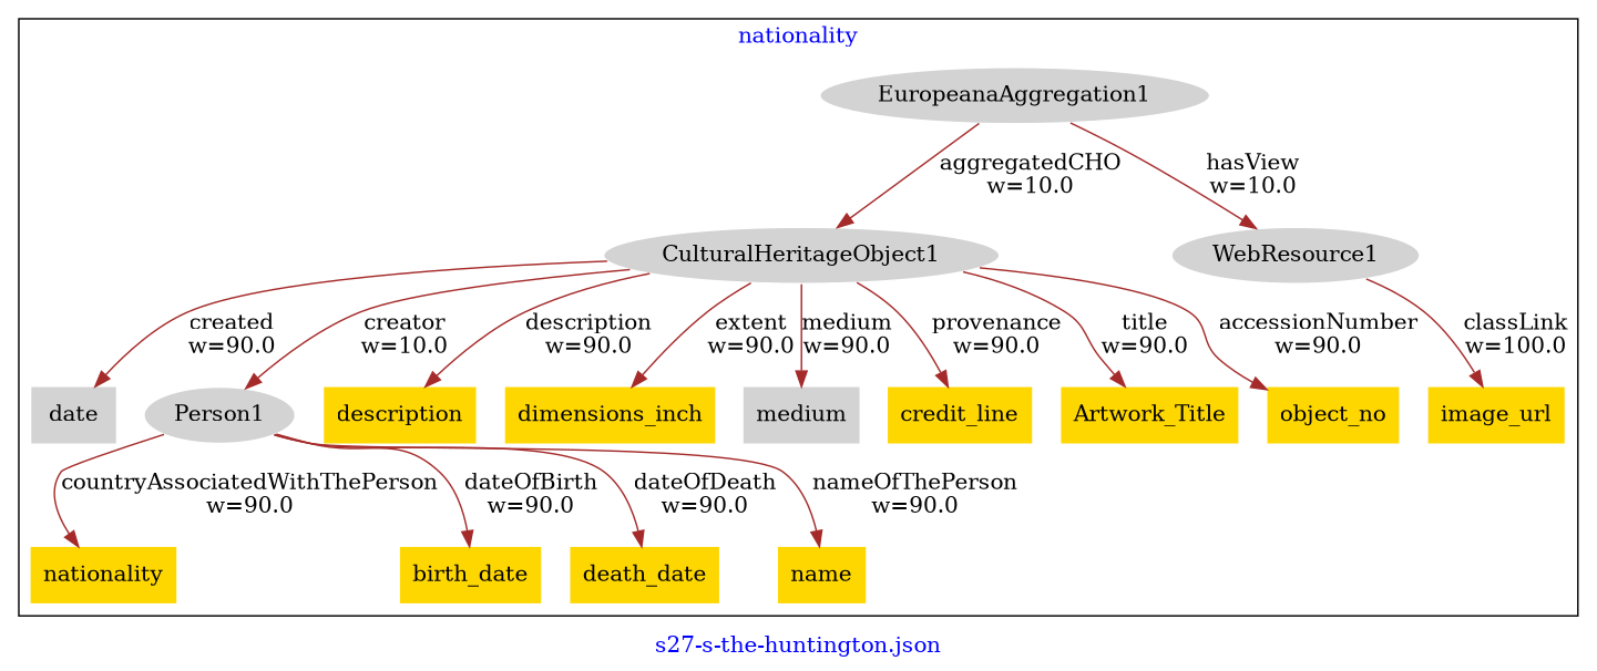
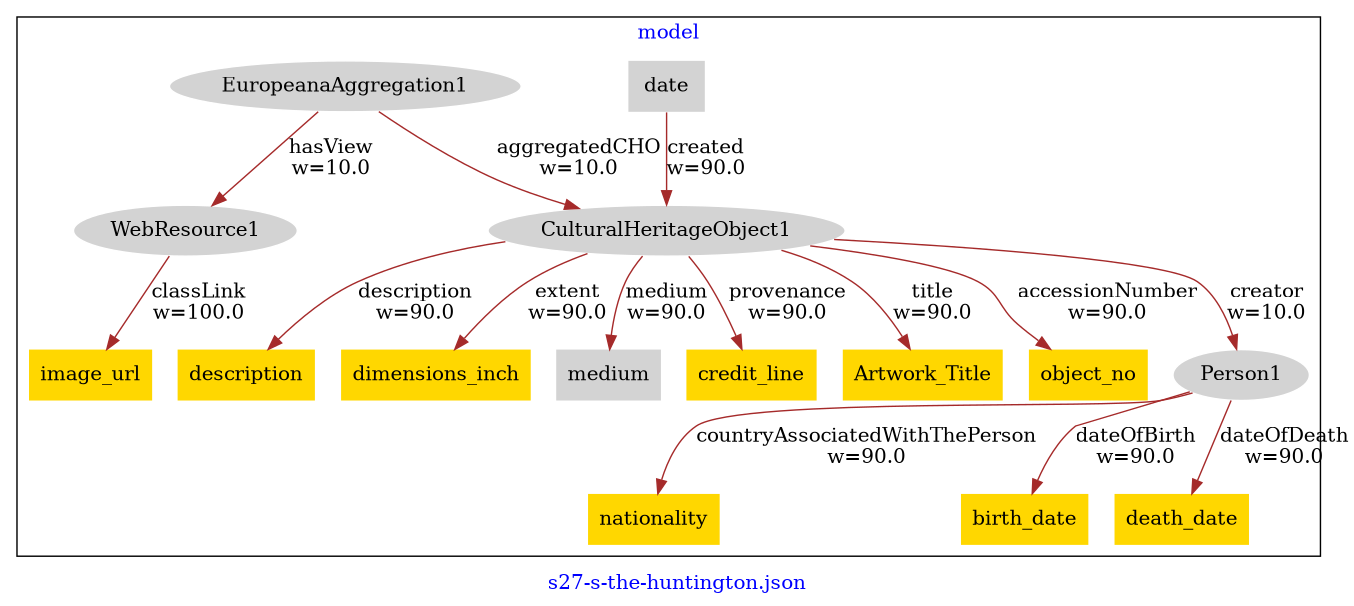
  digraph {
    fontcolor=blue
    label="s27-s-the-huntington.json"
    remincross=true
    node [fillcolor=gold style=filled shape=plaintext]
    edge [color=brown fontcolor=black]
    n1 [color=white fillcolor=lightgray label="CulturalHeritageObject1\n" shape=""]
    n2 [fillcolor=lightgray label="date\n"]
    n3 [color=white fillcolor=lightgray label="Person1\n" shape=""]
    n4 [label="description\n"]
    n5 [label="dimensions_inch\n"]
    n6 [fillcolor=lightgray label="medium\n"]
    n7 [label="credit_line\n"]
    n8 [label="Artwork_Title\n"]
    n9 [label="object_no\n"]
    n10 [label="nationality\n"]
    n11 [label="birth_date\n"]
    n12 [label="death_date\n"]
-   n13 [label="name\n"]
    n14 [color=white fillcolor=lightgray label="EuropeanaAggregation1\n" shape=""]
    n15 [color=white fillcolor=lightgray label="WebResource1\n" shape=""]
    n16 [label="image_url\n"]
    subgraph cluster_1 {
-     label=nationality
+     label=model
      n1
      n2
      n3
      n4
      n5
      n6
      n7
      n8
      n9
      n10
      n11
      n12
-     n13
      n14
      n15
      n16
    }
-   n1 -> n2 [label="created\nw=90.0"]
+   n2 -> n1 [label="created\nw=90.0"]
    n1 -> n3 [label="creator\nw=10.0"]
    n1 -> n4 [label="description\nw=90.0"]
    n1 -> n5 [label="extent\nw=90.0"]
    n1 -> n6 [label="medium\nw=90.0"]
    n1 -> n7 [label="provenance\nw=90.0"]
    n1 -> n8 [label="title\nw=90.0"]
    n1 -> n9 [label="accessionNumber\nw=90.0"]
    n3 -> n10 [label="countryAssociatedWithThePerson\nw=90.0"]
    n3 -> n11 [label="dateOfBirth\nw=90.0"]
    n3 -> n12 [label="dateOfDeath\nw=90.0"]
-   n3 -> n13 [label="nameOfThePerson\nw=90.0"]
    n14 -> n1 [label="aggregatedCHO\nw=10.0"]
    n14 -> n15 [label="hasView\nw=10.0"]
    n15 -> n16 [label="classLink\nw=100.0"]
  }
